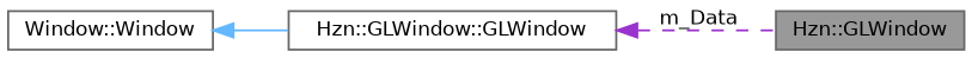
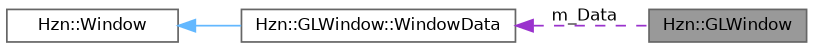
  digraph {
    fontname="DejaVu Sans"
    rankdir=LR
    node [color=gray40 fillcolor=white fontname="DejaVu Sans" fontsize=10 shape=box style=filled]
    edge [dir=back fontname="DejaVu Sans" fontsize=10 labelfontname=Helvetica labelfontsize=10]
    n1 [fillcolor=grey60 fontcolor=black height=0.2 label="Hzn::GLWindow" width=0.4]
-   n2 [height=0.2 label="Window::Window" width=0.4]
-   n3 [height=0.2 label="Hzn::GLWindow::GLWindow" width=0.4]
+   n2 [height=0.2 label="Hzn::Window" width=0.4]
+   n3 [height=0.2 label="Hzn::GLWindow::WindowData" width=0.4]
    n2 -> n3 [color=steelblue1 style=solid]
    n3 -> n1 [color=darkorchid3 label=" m_Data" style=dashed]
  }
